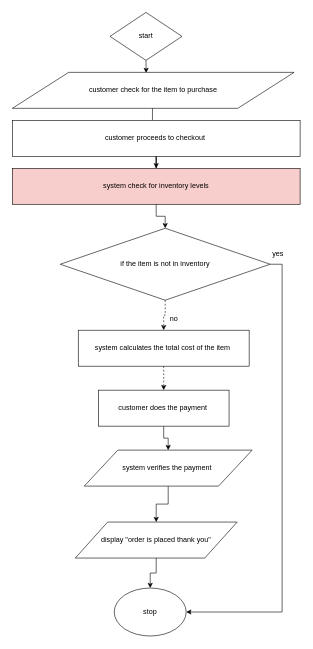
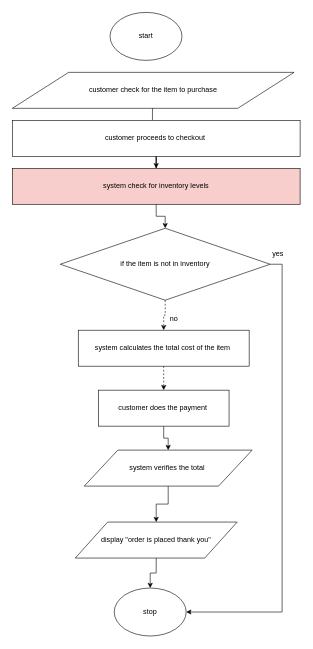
  <mxCell id="0" />
  <mxCell id="1" parent="0" />
- <mxCell id="2" style="edgeStyle=orthogonalEdgeStyle;rounded=0;orthogonalLoop=1;jettySize=auto;html=1;exitX=0.5;exitY=1;exitDx=0;exitDy=0;entryX=0.475;entryY=0.017;entryDx=0;entryDy=0;entryPerimeter=0;" edge="1" parent="1" source="3" target="9"><mxGeometry relative="1" as="geometry" /></mxCell>
- <mxCell id="3" value="start" style="rhombus;whiteSpace=wrap;html=1;" vertex="1" parent="1"><mxGeometry x="183" y="20" width="120" height="80" as="geometry" /></mxCell>
+ <mxCell id="3" value="start" style="ellipse;whiteSpace=wrap;html=1;" vertex="1" parent="1"><mxGeometry x="183" y="20" width="120" height="80" as="geometry" /></mxCell>
  <mxCell id="4" style="edgeStyle=orthogonalEdgeStyle;rounded=0;orthogonalLoop=1;jettySize=auto;html=1;exitX=0.5;exitY=1;exitDx=0;exitDy=0;" edge="1" parent="1" source="5" target="7"><mxGeometry relative="1" as="geometry" /></mxCell>
  <mxCell id="5" value="customer proceeds to checkout&amp;nbsp;" style="rounded=0;whiteSpace=wrap;html=1;" vertex="1" parent="1"><mxGeometry x="20" y="200" width="480" height="60" as="geometry" /></mxCell>
  <mxCell id="6" style="edgeStyle=orthogonalEdgeStyle;rounded=0;orthogonalLoop=1;jettySize=auto;html=1;exitX=0.5;exitY=1;exitDx=0;exitDy=0;entryX=0.5;entryY=0;entryDx=0;entryDy=0;" edge="1" parent="1" source="7" target="12"><mxGeometry relative="1" as="geometry" /></mxCell>
  <mxCell id="7" value="system check for inventory levels" style="rounded=0;whiteSpace=wrap;html=1;fillColor=#f8cecc;" vertex="1" parent="1"><mxGeometry x="20" y="280" width="480" height="60" as="geometry" /></mxCell>
  <mxCell id="8" style="edgeStyle=orthogonalEdgeStyle;rounded=0;orthogonalLoop=1;jettySize=auto;html=1;exitX=0.5;exitY=1;exitDx=0;exitDy=0;entryX=0.487;entryY=-0.01;entryDx=0;entryDy=0;entryPerimeter=0;endArrow=none;" edge="1" parent="1" source="9" target="5"><mxGeometry relative="1" as="geometry" /></mxCell>
  <mxCell id="9" value="customer check for the item to purchase" style="shape=parallelogram;perimeter=parallelogramPerimeter;whiteSpace=wrap;html=1;" vertex="1" parent="1"><mxGeometry x="20" y="120" width="470" height="60" as="geometry" /></mxCell>
  <mxCell id="10" style="edgeStyle=orthogonalEdgeStyle;rounded=0;orthogonalLoop=1;jettySize=auto;html=1;exitX=0.5;exitY=1;exitDx=0;exitDy=0;entryX=0.5;entryY=0;entryDx=0;entryDy=0;dashed=1;" edge="1" parent="1" source="12" target="14"><mxGeometry relative="1" as="geometry" /></mxCell>
  <mxCell id="11" style="edgeStyle=orthogonalEdgeStyle;rounded=0;orthogonalLoop=1;jettySize=auto;html=1;exitX=1;exitY=0.5;exitDx=0;exitDy=0;entryX=1;entryY=0.5;entryDx=0;entryDy=0;" edge="1" parent="1" source="12" target="21"><mxGeometry relative="1" as="geometry" /></mxCell>
  <mxCell id="12" value="if the item is not in inventory" style="rhombus;whiteSpace=wrap;html=1;" vertex="1" parent="1"><mxGeometry x="100" y="380" width="350" height="120" as="geometry" /></mxCell>
  <mxCell id="13" style="edgeStyle=orthogonalEdgeStyle;rounded=0;orthogonalLoop=1;jettySize=auto;html=1;exitX=0.5;exitY=1;exitDx=0;exitDy=0;entryX=0.5;entryY=0;entryDx=0;entryDy=0;dashed=1;" edge="1" parent="1" source="14" target="16"><mxGeometry relative="1" as="geometry" /></mxCell>
  <mxCell id="14" value="system calculates the total cost of the item&amp;nbsp;" style="rounded=0;whiteSpace=wrap;html=1;" vertex="1" parent="1"><mxGeometry x="130" y="550" width="285" height="60" as="geometry" /></mxCell>
  <mxCell id="15" style="edgeStyle=orthogonalEdgeStyle;rounded=0;orthogonalLoop=1;jettySize=auto;html=1;exitX=0.5;exitY=1;exitDx=0;exitDy=0;entryX=0.5;entryY=0;entryDx=0;entryDy=0;" edge="1" parent="1" source="16" target="18"><mxGeometry relative="1" as="geometry" /></mxCell>
  <mxCell id="16" value="customer does the payment&amp;nbsp;" style="rounded=0;whiteSpace=wrap;html=1;" vertex="1" parent="1"><mxGeometry x="163.5" y="650" width="218" height="60" as="geometry" /></mxCell>
  <mxCell id="17" style="edgeStyle=orthogonalEdgeStyle;rounded=0;orthogonalLoop=1;jettySize=auto;html=1;exitX=0.5;exitY=1;exitDx=0;exitDy=0;" edge="1" parent="1" source="18" target="20"><mxGeometry relative="1" as="geometry" /></mxCell>
- <mxCell id="18" value="system verifies the payment&amp;nbsp;" style="shape=parallelogram;perimeter=parallelogramPerimeter;whiteSpace=wrap;html=1;" vertex="1" parent="1"><mxGeometry x="140" y="750" width="280" height="60" as="geometry" /></mxCell>
+ <mxCell id="18" value="system verifies the total&amp;nbsp;" style="shape=parallelogram;perimeter=parallelogramPerimeter;whiteSpace=wrap;html=1;" vertex="1" parent="1"><mxGeometry x="140" y="750" width="280" height="60" as="geometry" /></mxCell>
  <mxCell id="19" style="edgeStyle=orthogonalEdgeStyle;rounded=0;orthogonalLoop=1;jettySize=auto;html=1;exitX=0.5;exitY=1;exitDx=0;exitDy=0;entryX=0.5;entryY=0;entryDx=0;entryDy=0;" edge="1" parent="1" source="20" target="21"><mxGeometry relative="1" as="geometry" /></mxCell>
  <mxCell id="20" value="display &quot;order is placed thank you&quot;" style="shape=parallelogram;perimeter=parallelogramPerimeter;whiteSpace=wrap;html=1;" vertex="1" parent="1"><mxGeometry x="125" y="870" width="270" height="60" as="geometry" /></mxCell>
  <mxCell id="21" value="stop" style="ellipse;whiteSpace=wrap;html=1;" vertex="1" parent="1"><mxGeometry x="190" y="980" width="120" height="80" as="geometry" /></mxCell>
  <mxCell id="22" value="yes" style="text;html=1;resizable=0;points=[];autosize=1;align=left;verticalAlign=top;spacingTop=-4;" vertex="1" parent="1"><mxGeometry x="452" y="412" width="30" height="20" as="geometry" /></mxCell>
  <mxCell id="23" value="no" style="text;html=1;resizable=0;points=[];autosize=1;align=left;verticalAlign=top;spacingTop=-4;" vertex="1" parent="1"><mxGeometry x="281" y="521" width="30" height="20" as="geometry" /></mxCell>
